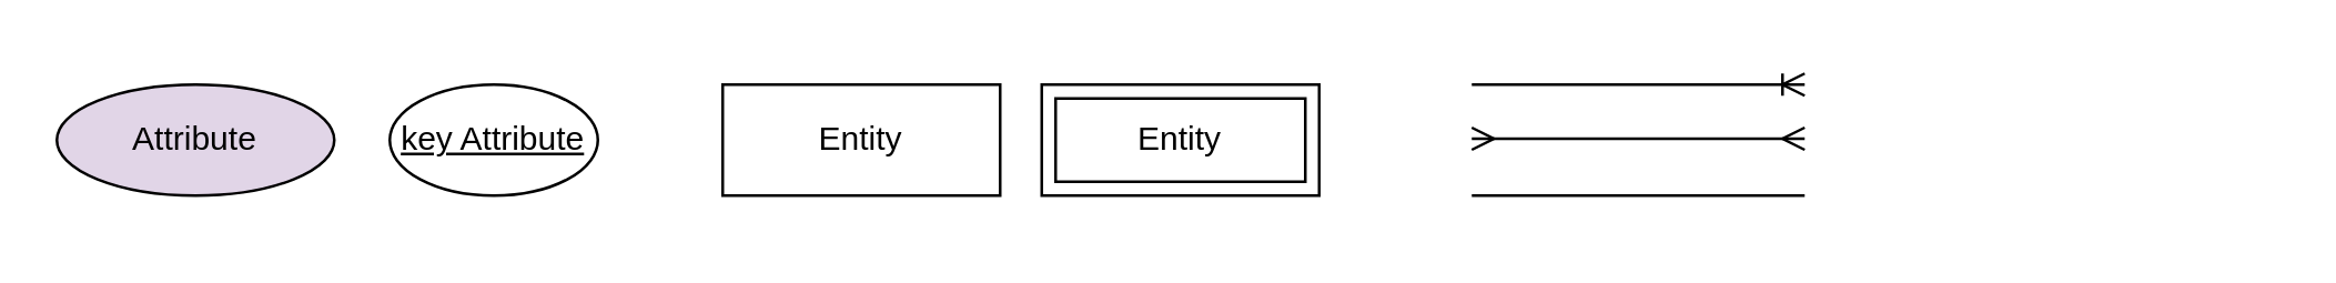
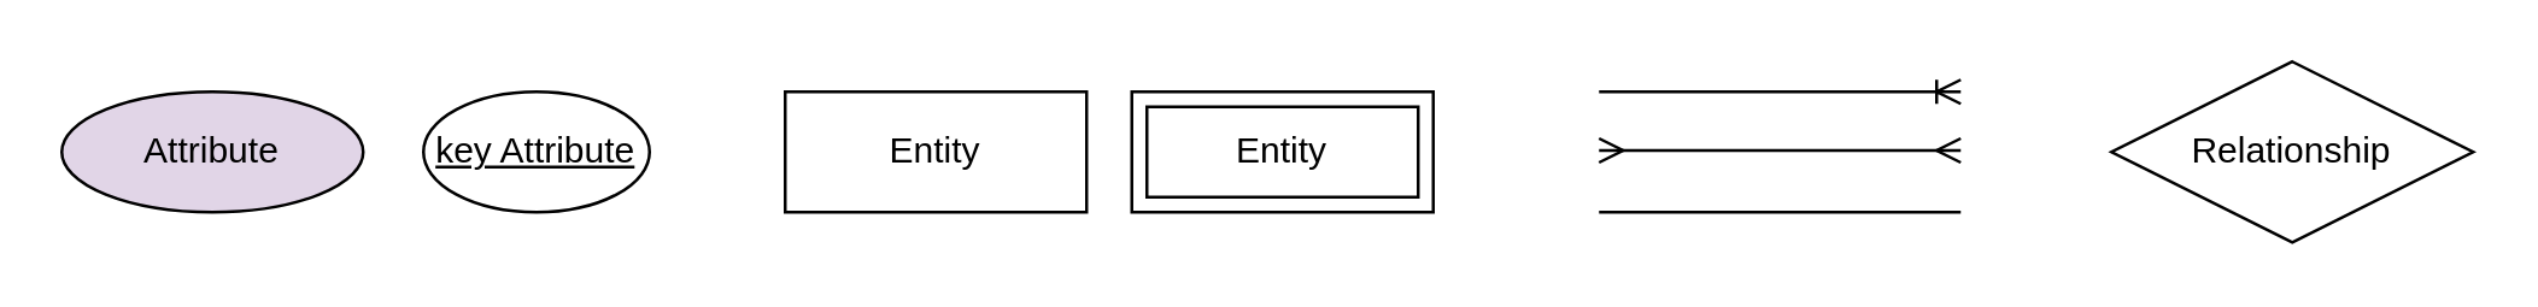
  <mxCell id="0" />
  <mxCell id="1" parent="0" />
  <mxCell id="2" value="Attribute" style="ellipse;whiteSpace=wrap;html=1;align=center;fillColor=#e1d5e7;" vertex="1" parent="1"><mxGeometry x="20" y="30" width="100" height="40" as="geometry" /></mxCell>
  <mxCell id="3" value="key Attribute" style="ellipse;whiteSpace=wrap;html=1;align=center;fontStyle=4;" vertex="1" parent="1"><mxGeometry x="140" y="30" width="75" height="40" as="geometry" /></mxCell>
  <mxCell id="4" value="Entity" style="whiteSpace=wrap;html=1;align=center;" vertex="1" parent="1"><mxGeometry x="260" y="30" width="100" height="40" as="geometry" /></mxCell>
  <mxCell id="5" value="Entity" style="shape=ext;margin=3;double=1;whiteSpace=wrap;html=1;align=center;" vertex="1" parent="1"><mxGeometry x="375" y="30" width="100" height="40" as="geometry" /></mxCell>
+ <mxCell id="6" value="Relationship" style="shape=rhombus;perimeter=rhombusPerimeter;whiteSpace=wrap;html=1;align=center;" vertex="1" parent="1"><mxGeometry x="700" y="20" width="120" height="60" as="geometry" /></mxCell>
  <mxCell id="7" value="" style="edgeStyle=entityRelationEdgeStyle;fontSize=12;html=1;endArrow=ERoneToMany;" edge="1" parent="1"><mxGeometry width="100" height="100" relative="1" as="geometry"><mxPoint x="530" y="30" as="sourcePoint" /><mxPoint x="650" y="30" as="targetPoint" /></mxGeometry></mxCell>
  <mxCell id="8" value="" style="edgeStyle=entityRelationEdgeStyle;fontSize=12;html=1;endArrow=ERmany;startArrow=ERmany;" edge="1" parent="1"><mxGeometry width="100" height="100" relative="1" as="geometry"><mxPoint x="530" y="49.5" as="sourcePoint" /><mxPoint x="650" y="49.5" as="targetPoint" /></mxGeometry></mxCell>
  <mxCell id="9" value="" style="endArrow=none;html=1;rounded=0;" edge="1" parent="1"><mxGeometry relative="1" as="geometry"><mxPoint x="530" y="70" as="sourcePoint" /><mxPoint x="650" y="70" as="targetPoint" /><Array as="points"><mxPoint x="580" y="70" /></Array></mxGeometry></mxCell>
